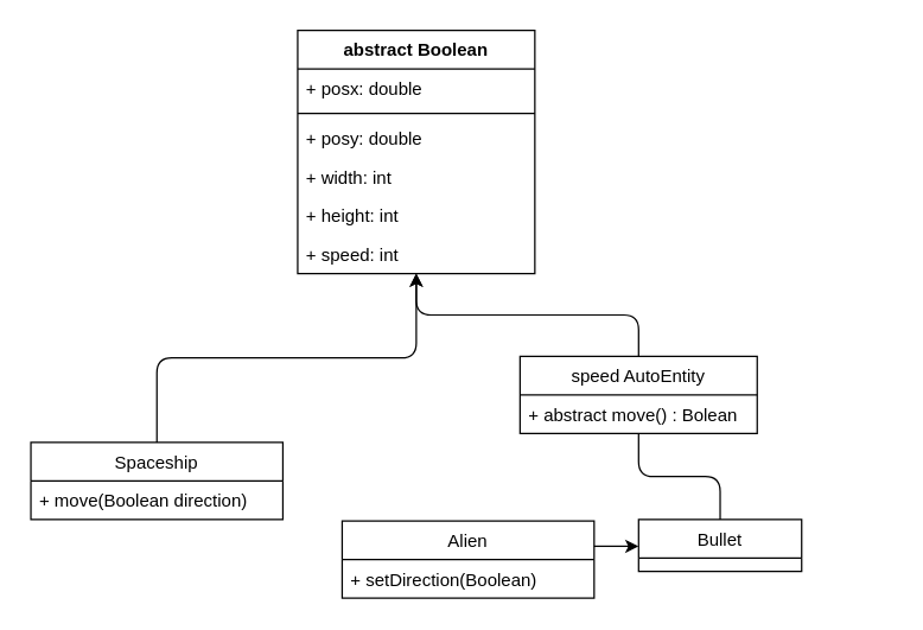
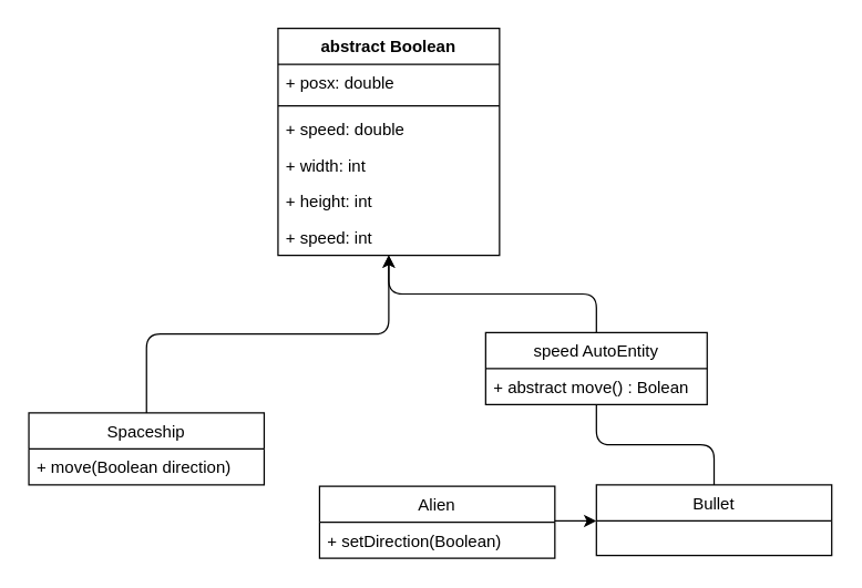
  <mxCell id="0" />
  <mxCell id="1" parent="0" />
  <mxCell id="2" value="abstract Boolean" style="swimlane;fontStyle=1;align=center;verticalAlign=top;childLayout=stackLayout;horizontal=1;startSize=26;horizontalStack=0;resizeParent=1;resizeParentMax=0;resizeLast=0;collapsible=1;marginBottom=0;" vertex="1" parent="1"><mxGeometry x="200" y="20" width="160" height="164" as="geometry" /></mxCell>
  <mxCell id="3" value="+ posx: double" style="text;strokeColor=none;fillColor=none;align=left;verticalAlign=top;spacingLeft=4;spacingRight=4;overflow=hidden;rotatable=0;points=[[0,0.5],[1,0.5]];portConstraint=eastwest;" vertex="1" parent="2"><mxGeometry y="26" width="160" height="26" as="geometry" /></mxCell>
  <mxCell id="4" value="" style="line;strokeWidth=1;fillColor=none;align=left;verticalAlign=middle;spacingTop=-1;spacingLeft=3;spacingRight=3;rotatable=0;labelPosition=right;points=[];portConstraint=eastwest;" vertex="1" parent="2"><mxGeometry y="52" width="160" height="8" as="geometry" /></mxCell>
- <mxCell id="5" value="+ posy: double" style="text;strokeColor=none;fillColor=none;align=left;verticalAlign=top;spacingLeft=4;spacingRight=4;overflow=hidden;rotatable=0;points=[[0,0.5],[1,0.5]];portConstraint=eastwest;" vertex="1" parent="2"><mxGeometry y="60" width="160" height="26" as="geometry" /></mxCell>
+ <mxCell id="5" value="+ speed: double" style="text;strokeColor=none;fillColor=none;align=left;verticalAlign=top;spacingLeft=4;spacingRight=4;overflow=hidden;rotatable=0;points=[[0,0.5],[1,0.5]];portConstraint=eastwest;" vertex="1" parent="2"><mxGeometry y="60" width="160" height="26" as="geometry" /></mxCell>
  <mxCell id="6" value="+ width: int" style="text;strokeColor=none;fillColor=none;align=left;verticalAlign=top;spacingLeft=4;spacingRight=4;overflow=hidden;rotatable=0;points=[[0,0.5],[1,0.5]];portConstraint=eastwest;" vertex="1" parent="2"><mxGeometry y="86" width="160" height="26" as="geometry" /></mxCell>
  <mxCell id="7" value="+ height: int" style="text;strokeColor=none;fillColor=none;align=left;verticalAlign=top;spacingLeft=4;spacingRight=4;overflow=hidden;rotatable=0;points=[[0,0.5],[1,0.5]];portConstraint=eastwest;" vertex="1" parent="2"><mxGeometry y="112" width="160" height="26" as="geometry" /></mxCell>
  <mxCell id="8" value="+ speed: int" style="text;strokeColor=none;fillColor=none;align=left;verticalAlign=top;spacingLeft=4;spacingRight=4;overflow=hidden;rotatable=0;points=[[0,0.5],[1,0.5]];portConstraint=eastwest;" vertex="1" parent="2"><mxGeometry y="138" width="160" height="26" as="geometry" /></mxCell>
  <mxCell id="9" value="speed AutoEntity" style="swimlane;fontStyle=0;childLayout=stackLayout;horizontal=1;startSize=26;fillColor=none;horizontalStack=0;resizeParent=1;resizeParentMax=0;resizeLast=0;collapsible=1;marginBottom=0;" vertex="1" parent="1"><mxGeometry x="350" y="240" width="160" height="52" as="geometry" /></mxCell>
  <mxCell id="10" value="+ abstract move() : Bolean" style="text;strokeColor=none;fillColor=none;align=left;verticalAlign=top;spacingLeft=4;spacingRight=4;overflow=hidden;rotatable=0;points=[[0,0.5],[1,0.5]];portConstraint=eastwest;" vertex="1" parent="9"><mxGeometry y="26" width="160" height="26" as="geometry" /></mxCell>
  <mxCell id="11" value="Spaceship" style="swimlane;fontStyle=0;childLayout=stackLayout;horizontal=1;startSize=26;fillColor=none;horizontalStack=0;resizeParent=1;resizeParentMax=0;resizeLast=0;collapsible=1;marginBottom=0;" vertex="1" parent="1"><mxGeometry x="20" y="298" width="170" height="52" as="geometry" /></mxCell>
  <mxCell id="12" value="+ move(Boolean direction)" style="text;strokeColor=none;fillColor=none;align=left;verticalAlign=top;spacingLeft=4;spacingRight=4;overflow=hidden;rotatable=0;points=[[0,0.5],[1,0.5]];portConstraint=eastwest;" vertex="1" parent="11"><mxGeometry y="26" width="170" height="26" as="geometry" /></mxCell>
  <mxCell id="13" value="Alien" style="swimlane;fontStyle=0;childLayout=stackLayout;horizontal=1;startSize=26;fillColor=none;horizontalStack=0;resizeParent=1;resizeParentMax=0;resizeLast=0;collapsible=1;marginBottom=0;" vertex="1" parent="1"><mxGeometry x="230" y="351" width="170" height="52" as="geometry" /></mxCell>
  <mxCell id="14" value="+ setDirection(Boolean)" style="text;strokeColor=none;fillColor=none;align=left;verticalAlign=top;spacingLeft=4;spacingRight=4;overflow=hidden;rotatable=0;points=[[0,0.5],[1,0.5]];portConstraint=eastwest;" vertex="1" parent="13"><mxGeometry y="26" width="170" height="26" as="geometry" /></mxCell>
- <mxCell id="15" value="Bullet" style="swimlane;fontStyle=0;childLayout=stackLayout;horizontal=1;startSize=26;fillColor=none;horizontalStack=0;resizeParent=1;resizeParentMax=0;resizeLast=0;collapsible=1;marginBottom=0;" vertex="1" parent="1"><mxGeometry x="430" y="350" width="110" height="35" as="geometry" /></mxCell>
+ <mxCell id="15" value="Bullet" style="swimlane;fontStyle=0;childLayout=stackLayout;horizontal=1;startSize=26;fillColor=none;horizontalStack=0;resizeParent=1;resizeParentMax=0;resizeLast=0;collapsible=1;marginBottom=0;" vertex="1" parent="1"><mxGeometry x="430" y="350" width="170" height="51" as="geometry" /></mxCell>
  <mxCell id="16" value="" style="edgeStyle=elbowEdgeStyle;elbow=vertical;endArrow=classic;html=1;exitX=0.5;exitY=0;exitDx=0;exitDy=0;" edge="1" parent="1" source="11" target="8"><mxGeometry width="50" height="50" relative="1" as="geometry"><mxPoint x="40" y="241" as="sourcePoint" /><mxPoint x="90" y="191" as="targetPoint" /></mxGeometry></mxCell>
  <mxCell id="17" value="" style="edgeStyle=elbowEdgeStyle;elbow=vertical;endArrow=classic;html=1;" edge="1" parent="1" source="13" target="15"><mxGeometry width="50" height="50" relative="1" as="geometry"><mxPoint x="310" y="501" as="sourcePoint" /><mxPoint x="360" y="451" as="targetPoint" /></mxGeometry></mxCell>
  <mxCell id="18" value="" style="edgeStyle=elbowEdgeStyle;elbow=vertical;endArrow=none;html=1;" edge="1" parent="1" source="15" target="10"><mxGeometry width="50" height="50" relative="1" as="geometry"><mxPoint x="410" y="541" as="sourcePoint" /><mxPoint x="460" y="491" as="targetPoint" /></mxGeometry></mxCell>
  <mxCell id="19" value="" style="edgeStyle=elbowEdgeStyle;elbow=vertical;endArrow=classic;html=1;" edge="1" parent="1" source="9" target="8"><mxGeometry width="50" height="50" relative="1" as="geometry"><mxPoint x="470" y="231" as="sourcePoint" /><mxPoint x="520" y="181" as="targetPoint" /></mxGeometry></mxCell>
